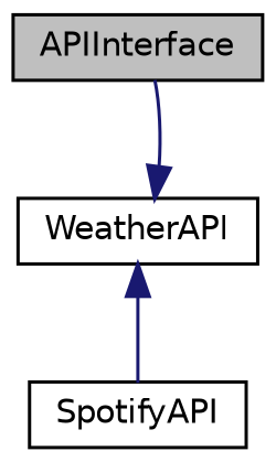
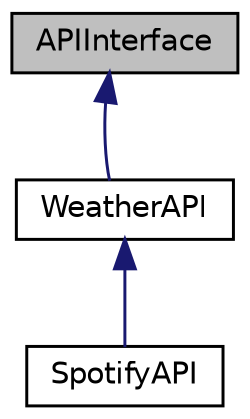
  digraph {
    node [color=black fillcolor=white fontname=Helvetica fontsize=10 shape=record style=filled]
    edge [color=midnightblue dir=back fontname=Helvetica fontsize=10 labelfontname=Helvetica labelfontsize=10 style=solid]
    n1 [fillcolor=grey75 fontcolor=black height=0.2 label=APIInterface width=0.4]
    n2 [height=0.2 label=WeatherAPI width=0.4]
    n3 [height=0.2 label=SpotifyAPI width=0.4]
-   n2 -> n1
+   n1 -> n2
    n2 -> n3
  }
